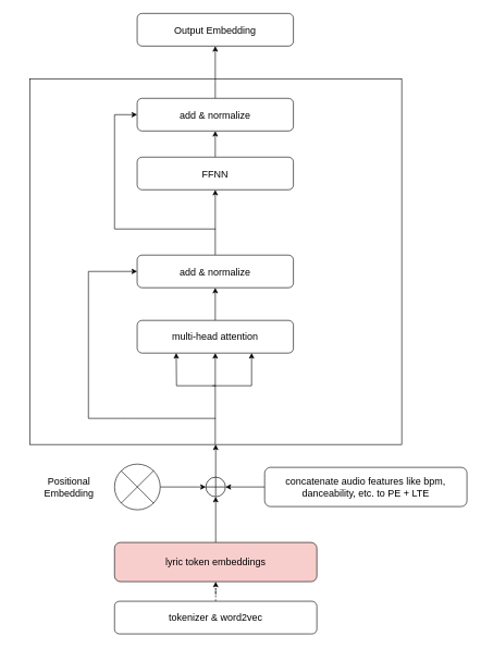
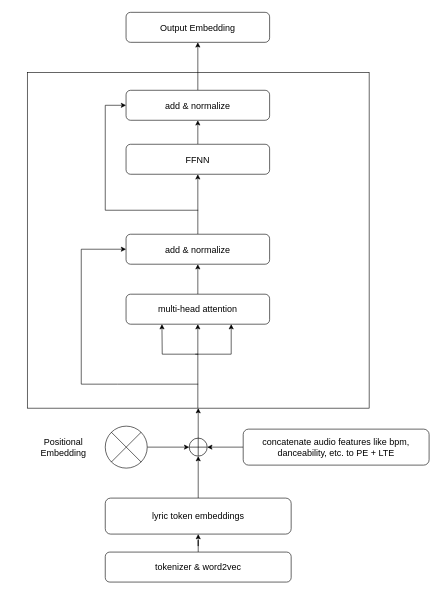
  <mxCell id="0" />
  <mxCell id="1" parent="0" />
  <mxCell id="2" value="" style="edgeStyle=orthogonalEdgeStyle;rounded=0;orthogonalLoop=1;jettySize=auto;html=1;" parent="1" source="3" target="9" edge="1"><mxGeometry relative="1" as="geometry" /></mxCell>
- <mxCell id="3" value="&lt;font style=&quot;font-size: 15px;&quot;&gt;lyric token embeddings&lt;/font&gt;" style="rounded=1;whiteSpace=wrap;html=1;fillColor=#f8cecc;" parent="1" vertex="1"><mxGeometry x="175" y="830" width="310" height="60" as="geometry" /></mxCell>
+ <mxCell id="3" value="&lt;font style=&quot;font-size: 15px;&quot;&gt;lyric token embeddings&lt;/font&gt;" style="rounded=1;whiteSpace=wrap;html=1;" parent="1" vertex="1"><mxGeometry x="175" y="830" width="310" height="60" as="geometry" /></mxCell>
  <mxCell id="4" value="" style="edgeStyle=orthogonalEdgeStyle;rounded=0;orthogonalLoop=1;jettySize=auto;html=1;" parent="1" source="5" target="9" edge="1"><mxGeometry relative="1" as="geometry" /></mxCell>
  <mxCell id="5" value="" style="verticalLabelPosition=bottom;verticalAlign=top;html=1;shape=mxgraph.flowchart.or;" parent="1" vertex="1"><mxGeometry x="175" y="710" width="70" height="70" as="geometry" /></mxCell>
  <mxCell id="6" value="&lt;font style=&quot;font-size: 15px;&quot;&gt;&lt;span style=&quot;text-wrap-mode: wrap;&quot;&gt;&lt;font style=&quot;&quot;&gt;Positional Emb&lt;/font&gt;&lt;/span&gt;&lt;span style=&quot;text-wrap-mode: wrap;&quot;&gt;edding&lt;/span&gt;&lt;/font&gt;" style="text;html=1;align=center;verticalAlign=middle;resizable=0;points=[];autosize=1;strokeColor=none;fillColor=none;" parent="1" vertex="1"><mxGeometry x="20" y="730" width="170" height="30" as="geometry" /></mxCell>
  <mxCell id="7" value="" style="edgeStyle=orthogonalEdgeStyle;rounded=0;orthogonalLoop=1;jettySize=auto;html=1;" parent="1" source="10" target="9" edge="1"><mxGeometry relative="1" as="geometry" /></mxCell>
  <mxCell id="8" style="edgeStyle=orthogonalEdgeStyle;rounded=0;orthogonalLoop=1;jettySize=auto;html=1;" parent="1" source="9" target="11" edge="1"><mxGeometry relative="1" as="geometry" /></mxCell>
  <mxCell id="9" value="" style="shape=sumEllipse;perimeter=ellipsePerimeter;html=1;backgroundOutline=1;rotation=45;" parent="1" vertex="1"><mxGeometry x="315" y="730" width="30" height="30" as="geometry" /></mxCell>
  <mxCell id="10" value="&lt;font style=&quot;font-size: 15px;&quot;&gt;concatenate audio features like bpm, danceability, etc. to PE + LTE&lt;/font&gt;" style="rounded=1;whiteSpace=wrap;html=1;" parent="1" vertex="1"><mxGeometry x="405" y="715" width="310" height="60" as="geometry" /></mxCell>
  <mxCell id="11" value="" style="rounded=0;whiteSpace=wrap;html=1;" parent="1" vertex="1"><mxGeometry x="45" y="120" width="570" height="560" as="geometry" /></mxCell>
  <mxCell id="12" style="edgeStyle=orthogonalEdgeStyle;rounded=0;orthogonalLoop=1;jettySize=auto;html=1;entryX=0.5;entryY=1;entryDx=0;entryDy=0;" parent="1" source="11" target="14" edge="1"><mxGeometry relative="1" as="geometry"><Array as="points"><mxPoint x="245" y="610" /><mxPoint x="245" y="610" /></Array></mxGeometry></mxCell>
  <mxCell id="13" value="" style="edgeStyle=orthogonalEdgeStyle;rounded=0;orthogonalLoop=1;jettySize=auto;html=1;" parent="1" source="14" target="19" edge="1"><mxGeometry relative="1" as="geometry" /></mxCell>
  <mxCell id="14" value="&lt;font style=&quot;font-size: 15px;&quot;&gt;multi-head attention&lt;/font&gt;" style="rounded=1;whiteSpace=wrap;html=1;" parent="1" vertex="1"><mxGeometry x="209.69" y="490" width="239.37" height="50" as="geometry" /></mxCell>
  <mxCell id="15" value="" style="endArrow=classic;html=1;rounded=0;entryX=0.25;entryY=1;entryDx=0;entryDy=0;" parent="1" target="14" edge="1"><mxGeometry width="50" height="50" relative="1" as="geometry"><mxPoint x="330" y="590" as="sourcePoint" /><mxPoint x="215" y="540" as="targetPoint" /><Array as="points"><mxPoint x="270" y="590" /></Array></mxGeometry></mxCell>
  <mxCell id="16" value="" style="endArrow=classic;html=1;rounded=0;entryX=0;entryY=0.5;entryDx=0;entryDy=0;" parent="1" target="19" edge="1"><mxGeometry width="50" height="50" relative="1" as="geometry"><mxPoint x="330" y="640" as="sourcePoint" /><mxPoint x="330" y="470" as="targetPoint" /><Array as="points"><mxPoint x="195" y="640" /><mxPoint x="135" y="640" /><mxPoint x="135" y="415" /></Array></mxGeometry></mxCell>
  <mxCell id="17" value="" style="endArrow=classic;html=1;rounded=0;entryX=0.25;entryY=1;entryDx=0;entryDy=0;" parent="1" edge="1"><mxGeometry width="50" height="50" relative="1" as="geometry"><mxPoint x="325" y="590" as="sourcePoint" /><mxPoint x="385" y="540" as="targetPoint" /><Array as="points"><mxPoint x="385" y="590" /></Array></mxGeometry></mxCell>
  <mxCell id="18" value="" style="edgeStyle=orthogonalEdgeStyle;rounded=0;orthogonalLoop=1;jettySize=auto;html=1;" parent="1" source="19" target="21" edge="1"><mxGeometry relative="1" as="geometry" /></mxCell>
  <mxCell id="19" value="&lt;font style=&quot;font-size: 15px;&quot;&gt;add &amp;amp; normalize&lt;/font&gt;" style="rounded=1;whiteSpace=wrap;html=1;" parent="1" vertex="1"><mxGeometry x="209.69" y="390" width="239.37" height="50" as="geometry" /></mxCell>
  <mxCell id="20" value="" style="edgeStyle=orthogonalEdgeStyle;rounded=0;orthogonalLoop=1;jettySize=auto;html=1;" parent="1" source="21" target="23" edge="1"><mxGeometry relative="1" as="geometry" /></mxCell>
  <mxCell id="21" value="&lt;font style=&quot;font-size: 15px;&quot;&gt;FFNN&lt;/font&gt;" style="rounded=1;whiteSpace=wrap;html=1;" parent="1" vertex="1"><mxGeometry x="209.69" y="240" width="239.37" height="50" as="geometry" /></mxCell>
  <mxCell id="22" style="edgeStyle=orthogonalEdgeStyle;rounded=0;orthogonalLoop=1;jettySize=auto;html=1;entryX=0.5;entryY=1;entryDx=0;entryDy=0;" parent="1" source="23" target="24" edge="1"><mxGeometry relative="1" as="geometry" /></mxCell>
  <mxCell id="23" value="&lt;font style=&quot;font-size: 15px;&quot;&gt;add &amp;amp; normalize&lt;/font&gt;" style="rounded=1;whiteSpace=wrap;html=1;" parent="1" vertex="1"><mxGeometry x="209.69" y="150" width="239.37" height="50" as="geometry" /></mxCell>
  <mxCell id="24" value="&lt;font style=&quot;font-size: 15px;&quot;&gt;Output Embedding&lt;/font&gt;" style="rounded=1;whiteSpace=wrap;html=1;" parent="1" vertex="1"><mxGeometry x="209.69" y="20" width="239.37" height="50" as="geometry" /></mxCell>
  <mxCell id="25" value="" style="endArrow=classic;html=1;rounded=0;entryX=0;entryY=0.5;entryDx=0;entryDy=0;" parent="1" target="23" edge="1"><mxGeometry width="50" height="50" relative="1" as="geometry"><mxPoint x="330" y="350" as="sourcePoint" /><mxPoint x="330" y="220" as="targetPoint" /><Array as="points"><mxPoint x="175" y="350" /><mxPoint x="175" y="175" /></Array></mxGeometry></mxCell>
- <mxCell id="26" value="" style="edgeStyle=orthogonalEdgeStyle;rounded=0;orthogonalLoop=1;jettySize=auto;html=1;dashed=1;" parent="1" source="27" target="3" edge="1"><mxGeometry relative="1" as="geometry" /></mxCell>
+ <mxCell id="26" value="" style="edgeStyle=orthogonalEdgeStyle;rounded=0;orthogonalLoop=1;jettySize=auto;html=1;" parent="1" source="27" target="3" edge="1"><mxGeometry relative="1" as="geometry" /></mxCell>
  <mxCell id="27" value="&lt;font style=&quot;font-size: 15px;&quot;&gt;tokenizer &amp;amp; word2vec&lt;/font&gt;" style="rounded=1;whiteSpace=wrap;html=1;" parent="1" vertex="1"><mxGeometry x="175" y="920" width="310" height="50" as="geometry" /></mxCell>
